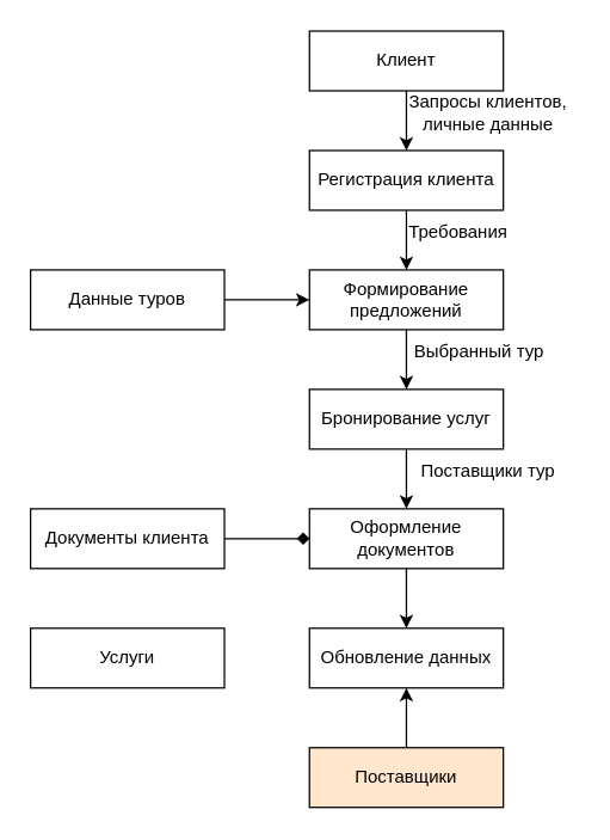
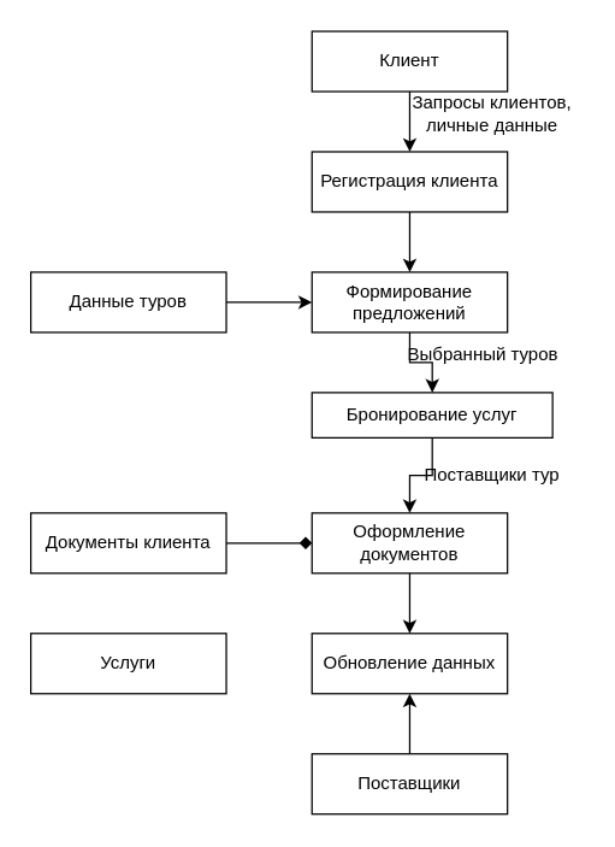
  <mxCell id="0" />
  <mxCell id="1" parent="0" />
  <mxCell id="2" style="edgeStyle=orthogonalEdgeStyle;rounded=0;orthogonalLoop=1;jettySize=auto;html=1;exitX=0.5;exitY=1;exitDx=0;exitDy=0;entryX=0.5;entryY=0;entryDx=0;entryDy=0;" edge="1" parent="1" source="3" target="5"><mxGeometry relative="1" as="geometry" /></mxCell>
  <mxCell id="3" value="Клиент" style="rounded=0;whiteSpace=wrap;html=1;" vertex="1" parent="1"><mxGeometry x="207" y="20" width="130" height="40" as="geometry" /></mxCell>
  <mxCell id="4" style="edgeStyle=orthogonalEdgeStyle;rounded=0;orthogonalLoop=1;jettySize=auto;html=1;exitX=0.5;exitY=1;exitDx=0;exitDy=0;entryX=0.5;entryY=0;entryDx=0;entryDy=0;" edge="1" parent="1" source="5" target="7"><mxGeometry relative="1" as="geometry" /></mxCell>
  <mxCell id="5" value="Регистрация клиента" style="rounded=0;whiteSpace=wrap;html=1;" vertex="1" parent="1"><mxGeometry x="207" y="100" width="130" height="40" as="geometry" /></mxCell>
  <mxCell id="6" style="edgeStyle=orthogonalEdgeStyle;rounded=0;orthogonalLoop=1;jettySize=auto;html=1;exitX=0.5;exitY=1;exitDx=0;exitDy=0;entryX=0.5;entryY=0;entryDx=0;entryDy=0;" edge="1" parent="1" source="7" target="9"><mxGeometry relative="1" as="geometry" /></mxCell>
  <mxCell id="7" value="Формирование предложений" style="rounded=0;whiteSpace=wrap;html=1;" vertex="1" parent="1"><mxGeometry x="207" y="180" width="130" height="40" as="geometry" /></mxCell>
  <mxCell id="8" style="edgeStyle=orthogonalEdgeStyle;rounded=0;orthogonalLoop=1;jettySize=auto;html=1;exitX=0.5;exitY=1;exitDx=0;exitDy=0;entryX=0.5;entryY=0;entryDx=0;entryDy=0;" edge="1" parent="1" source="9" target="11"><mxGeometry relative="1" as="geometry" /></mxCell>
- <mxCell id="9" value="Бронирование услуг" style="rounded=0;whiteSpace=wrap;html=1;" vertex="1" parent="1"><mxGeometry x="207" y="260" width="130" height="40" as="geometry" /></mxCell>
+ <mxCell id="9" value="Бронирование услуг" style="rounded=0;whiteSpace=wrap;html=1;" vertex="1" parent="1"><mxGeometry x="207" y="260" width="160" height="30" as="geometry" /></mxCell>
  <mxCell id="10" style="edgeStyle=orthogonalEdgeStyle;rounded=0;orthogonalLoop=1;jettySize=auto;html=1;exitX=0.5;exitY=1;exitDx=0;exitDy=0;entryX=0.5;entryY=0;entryDx=0;entryDy=0;" edge="1" parent="1" source="11" target="12"><mxGeometry relative="1" as="geometry" /></mxCell>
  <mxCell id="11" value="Оформление документов" style="rounded=0;whiteSpace=wrap;html=1;" vertex="1" parent="1"><mxGeometry x="207" y="340" width="130" height="40" as="geometry" /></mxCell>
  <mxCell id="12" value="Обновление данных" style="rounded=0;whiteSpace=wrap;html=1;" vertex="1" parent="1"><mxGeometry x="207" y="420" width="130" height="40" as="geometry" /></mxCell>
  <mxCell id="13" value="Запросы клиентов, личные данные" style="text;html=1;align=center;verticalAlign=middle;whiteSpace=wrap;rounded=0;" vertex="1" parent="1"><mxGeometry x="267" y="60" width="120" height="30" as="geometry" /></mxCell>
- <mxCell id="14" value="Требования" style="text;html=1;align=center;verticalAlign=middle;whiteSpace=wrap;rounded=0;" vertex="1" parent="1"><mxGeometry x="247" y="140" width="120" height="30" as="geometry" /></mxCell>
- <mxCell id="15" value="Выбранный тур" style="text;html=1;align=center;verticalAlign=middle;whiteSpace=wrap;rounded=0;" vertex="1" parent="1"><mxGeometry x="261" y="220" width="120" height="30" as="geometry" /></mxCell>
+ <mxCell id="15" value="Выбранный туров" style="text;html=1;align=center;verticalAlign=middle;whiteSpace=wrap;rounded=0;" vertex="1" parent="1"><mxGeometry x="261" y="220" width="120" height="30" as="geometry" /></mxCell>
  <mxCell id="16" value="Поставщики тур" style="text;html=1;align=center;verticalAlign=middle;whiteSpace=wrap;rounded=0;" vertex="1" parent="1"><mxGeometry x="267" y="300" width="120" height="30" as="geometry" /></mxCell>
  <mxCell id="17" style="edgeStyle=orthogonalEdgeStyle;rounded=0;orthogonalLoop=1;jettySize=auto;html=1;exitX=1;exitY=0.5;exitDx=0;exitDy=0;entryX=0;entryY=0.5;entryDx=0;entryDy=0;" edge="1" parent="1" source="18" target="7"><mxGeometry relative="1" as="geometry" /></mxCell>
  <mxCell id="18" value="Данные туров" style="rounded=0;whiteSpace=wrap;html=1;" vertex="1" parent="1"><mxGeometry x="20" y="180" width="130" height="40" as="geometry" /></mxCell>
  <mxCell id="19" style="edgeStyle=orthogonalEdgeStyle;rounded=0;orthogonalLoop=1;jettySize=auto;html=1;exitX=1;exitY=0.5;exitDx=0;exitDy=0;entryX=0;entryY=0.5;entryDx=0;entryDy=0;endArrow=diamond;" edge="1" parent="1" source="20" target="11"><mxGeometry relative="1" as="geometry" /></mxCell>
  <mxCell id="20" value="Документы клиента" style="rounded=0;whiteSpace=wrap;html=1;" vertex="1" parent="1"><mxGeometry x="20" y="340" width="130" height="40" as="geometry" /></mxCell>
  <mxCell id="21" value="Услуги" style="rounded=0;whiteSpace=wrap;html=1;" vertex="1" parent="1"><mxGeometry x="20" y="420" width="130" height="40" as="geometry" /></mxCell>
  <mxCell id="22" style="edgeStyle=orthogonalEdgeStyle;rounded=0;orthogonalLoop=1;jettySize=auto;html=1;exitX=0.5;exitY=0;exitDx=0;exitDy=0;entryX=0.5;entryY=1;entryDx=0;entryDy=0;" edge="1" parent="1" source="23" target="12"><mxGeometry relative="1" as="geometry" /></mxCell>
- <mxCell id="23" value="Поставщики" style="rounded=0;whiteSpace=wrap;html=1;fillColor=#ffe6cc;" vertex="1" parent="1"><mxGeometry x="207" y="500" width="130" height="40" as="geometry" /></mxCell>
+ <mxCell id="23" value="Поставщики" style="rounded=0;whiteSpace=wrap;html=1;" vertex="1" parent="1"><mxGeometry x="207" y="500" width="130" height="40" as="geometry" /></mxCell>
